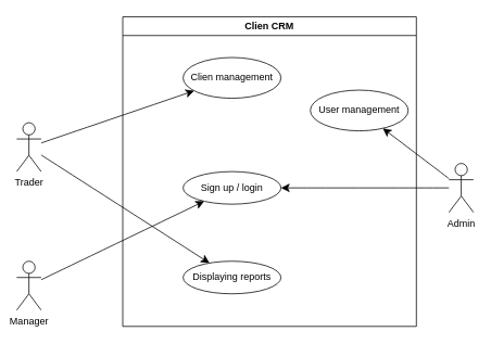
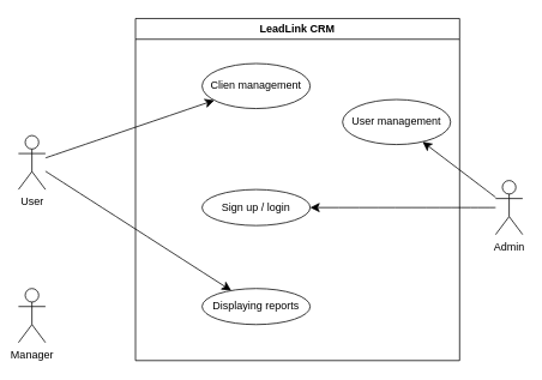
  <mxCell id="0" />
  <mxCell id="1" parent="0" />
  <mxCell id="2" value="" style="edgeStyle=none;curved=1;rounded=0;orthogonalLoop=1;jettySize=auto;html=1;fontSize=12;startSize=8;endSize=8;" edge="1" parent="1" source="4" target="6"><mxGeometry relative="1" as="geometry" /></mxCell>
  <mxCell id="3" value="" style="edgeStyle=none;curved=1;rounded=0;orthogonalLoop=1;jettySize=auto;html=1;fontSize=12;startSize=8;endSize=8;" edge="1" parent="1" source="4" target="7"><mxGeometry relative="1" as="geometry" /></mxCell>
- <mxCell id="4" value="Trader" style="shape=umlActor;verticalLabelPosition=bottom;verticalAlign=top;html=1;outlineConnect=0;" vertex="1" parent="1"><mxGeometry x="20" y="150" width="30" height="60" as="geometry" /></mxCell>
- <mxCell id="5" value="Clien CRM" style="swimlane;whiteSpace=wrap;html=1;" vertex="1" parent="1"><mxGeometry x="150" y="20" width="360" height="380" as="geometry" /></mxCell>
+ <mxCell id="4" value="User" style="shape=umlActor;verticalLabelPosition=bottom;verticalAlign=top;html=1;outlineConnect=0;" vertex="1" parent="1"><mxGeometry x="20" y="150" width="30" height="60" as="geometry" /></mxCell>
+ <mxCell id="5" value="LeadLink CRM" style="swimlane;whiteSpace=wrap;html=1;" vertex="1" parent="1"><mxGeometry x="150" y="20" width="360" height="380" as="geometry" /></mxCell>
  <mxCell id="6" value="Clien management" style="ellipse;whiteSpace=wrap;html=1;" vertex="1" parent="5"><mxGeometry x="74" y="50" width="120" height="50" as="geometry" /></mxCell>
  <mxCell id="7" value="Displaying reports" style="ellipse;whiteSpace=wrap;html=1;" vertex="1" parent="5"><mxGeometry x="74" y="300" width="120" height="40" as="geometry" /></mxCell>
  <mxCell id="8" value="User management" style="ellipse;whiteSpace=wrap;html=1;" vertex="1" parent="5"><mxGeometry x="230" y="90" width="120" height="50" as="geometry" /></mxCell>
  <mxCell id="9" value="Sign up / login" style="ellipse;whiteSpace=wrap;html=1;" vertex="1" parent="5"><mxGeometry x="74" y="190" width="120" height="40" as="geometry" /></mxCell>
- <mxCell id="10" value="" style="edgeStyle=none;curved=1;rounded=0;orthogonalLoop=1;jettySize=auto;html=1;fontSize=12;startSize=8;endSize=8;" edge="1" parent="1" source="11" target="9"><mxGeometry relative="1" as="geometry" /></mxCell>
  <mxCell id="11" value="Manager" style="shape=umlActor;verticalLabelPosition=bottom;verticalAlign=top;html=1;outlineConnect=0;" vertex="1" parent="1"><mxGeometry x="20" y="320" width="30" height="60" as="geometry" /></mxCell>
  <mxCell id="12" value="" style="edgeStyle=none;curved=1;rounded=0;orthogonalLoop=1;jettySize=auto;html=1;fontSize=12;startSize=8;endSize=8;" edge="1" parent="1" source="14" target="8"><mxGeometry relative="1" as="geometry" /></mxCell>
  <mxCell id="13" value="" style="edgeStyle=none;curved=1;rounded=0;orthogonalLoop=1;jettySize=auto;html=1;fontSize=12;startSize=8;endSize=8;" edge="1" parent="1" source="14" target="9"><mxGeometry relative="1" as="geometry" /></mxCell>
  <mxCell id="14" value="Admin" style="shape=umlActor;verticalLabelPosition=bottom;verticalAlign=top;html=1;outlineConnect=0;" vertex="1" parent="1"><mxGeometry x="550" y="200" width="30" height="60" as="geometry" /></mxCell>
